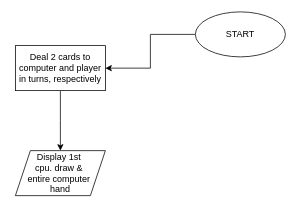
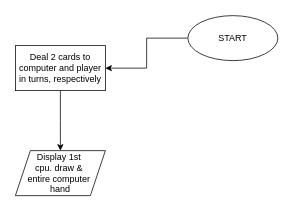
  <mxCell id="0" />
  <mxCell id="1" parent="0" />
  <mxCell id="2" value="" style="edgeStyle=orthogonalEdgeStyle;rounded=0;orthogonalLoop=1;jettySize=auto;html=1;" edge="1" parent="1" source="3" target="5"><mxGeometry relative="1" as="geometry" /></mxCell>
- <mxCell id="3" value="START" style="ellipse;whiteSpace=wrap;html=1;" vertex="1" parent="1"><mxGeometry x="260" y="15" width="120" height="60" as="geometry" /></mxCell>
+ <mxCell id="3" value="START" style="ellipse;whiteSpace=wrap;html=1;" vertex="1" parent="1"><mxGeometry x="250" y="20" width="120" height="60" as="geometry" /></mxCell>
  <mxCell id="4" value="" style="edgeStyle=orthogonalEdgeStyle;rounded=0;orthogonalLoop=1;jettySize=auto;html=1;" edge="1" parent="1" source="5"><mxGeometry relative="1" as="geometry"><mxPoint x="80" y="200" as="targetPoint" /></mxGeometry></mxCell>
  <mxCell id="5" value="Deal 2 cards&amp;nbsp;&lt;span style=&quot;background-color: initial;&quot;&gt;to computer and player in turns, respectively&lt;/span&gt;" style="whiteSpace=wrap;html=1;" vertex="1" parent="1"><mxGeometry x="20" y="60" width="120" height="60" as="geometry" /></mxCell>
  <mxCell id="6" value="Display 1st&amp;nbsp;&lt;div&gt;cpu. draw &amp;amp;&amp;nbsp;&lt;/div&gt;&lt;div&gt;entire computer&amp;nbsp;&lt;/div&gt;&lt;div&gt;hand&lt;/div&gt;" style="shape=parallelogram;perimeter=parallelogramPerimeter;whiteSpace=wrap;html=1;fixedSize=1;" vertex="1" parent="1"><mxGeometry x="20" y="200" width="120" height="60" as="geometry" /></mxCell>
